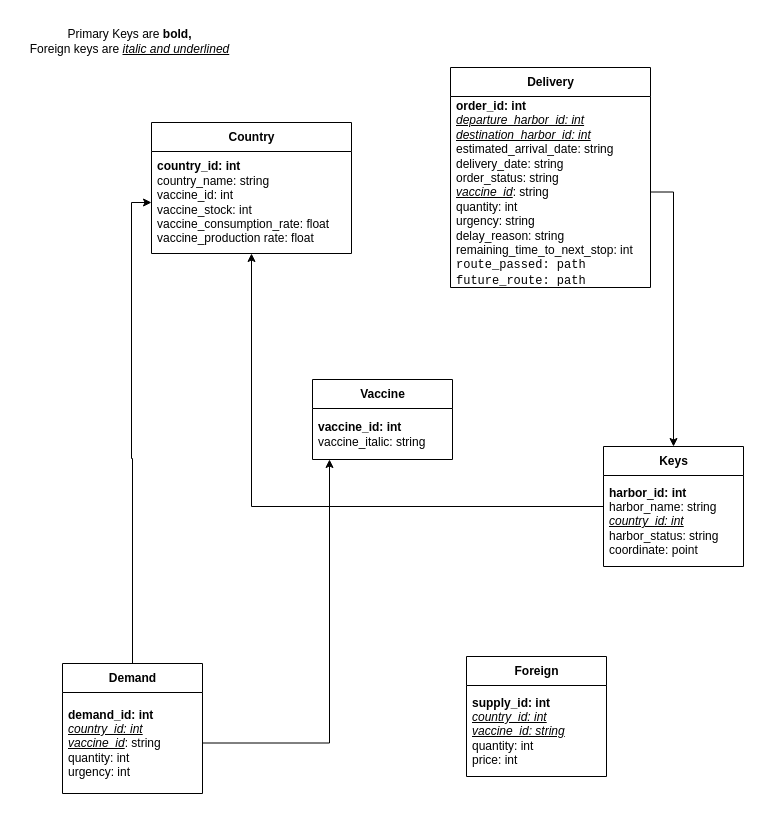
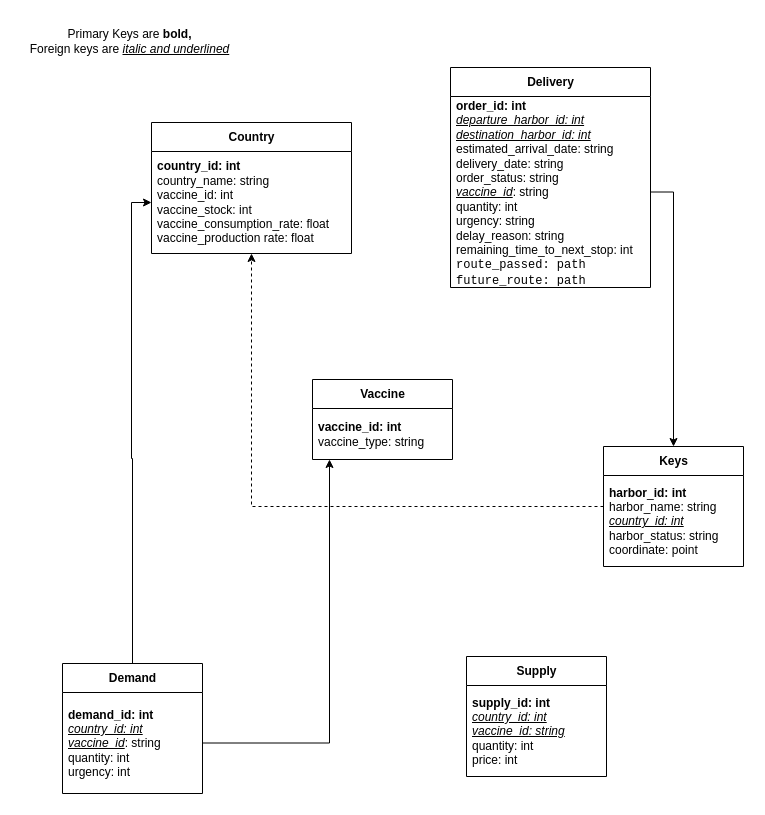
  <mxCell id="0" />
  <mxCell id="1" parent="0" />
  <mxCell id="2" value="Country" style="swimlane;fontStyle=1;align=center;verticalAlign=middle;childLayout=stackLayout;horizontal=1;startSize=29;horizontalStack=0;resizeParent=1;resizeParentMax=0;resizeLast=0;collapsible=0;marginBottom=0;html=1;" vertex="1" parent="1"><mxGeometry x="151" y="122" width="200" height="131" as="geometry" /></mxCell>
  <mxCell id="3" value="&lt;b&gt;country_id: int&lt;/b&gt;&lt;br style=&quot;padding: 0px; margin: 0px;&quot;&gt;country_name: string&lt;br&gt;vaccine_id: int&lt;br&gt;vaccine_stock: int&lt;br style=&quot;padding: 0px; margin: 0px;&quot;&gt;vaccine_consumption_rate: float&lt;br style=&quot;padding: 0px; margin: 0px;&quot;&gt;vaccine_production rate: float" style="text;html=1;strokeColor=none;fillColor=none;align=left;verticalAlign=middle;spacingLeft=4;spacingRight=4;overflow=hidden;rotatable=0;points=[[0,0.5],[1,0.5]];portConstraint=eastwest;" vertex="1" parent="2"><mxGeometry y="29" width="200" height="102" as="geometry" /></mxCell>
  <mxCell id="4" value="Delivery" style="swimlane;fontStyle=1;align=center;verticalAlign=middle;childLayout=stackLayout;horizontal=1;startSize=29;horizontalStack=0;resizeParent=1;resizeParentMax=0;resizeLast=0;collapsible=0;marginBottom=0;html=1;" vertex="1" parent="1"><mxGeometry x="450" y="67" width="200" height="220" as="geometry" /></mxCell>
  <mxCell id="5" value="&lt;b&gt;order_id: int&lt;/b&gt;&lt;br&gt;&lt;u&gt;&lt;i&gt;departure_harbor_id: int &lt;br&gt;destination_harbor_id: int &lt;br&gt;&lt;/i&gt;&lt;/u&gt;estimated_arrival_date: string &lt;br&gt;delivery_date: string &lt;br&gt;order_status: string&lt;br&gt;&lt;u&gt;&lt;i&gt;vaccine_id&lt;/i&gt;&lt;/u&gt;: string &lt;br&gt;quantity: int &lt;br&gt;urgency: string &lt;br&gt;delay_reason: string&lt;br&gt;remaining_time_to_next_stop: int&lt;br&gt;&lt;font face=&quot;Courier New&quot;&gt;route_passed: path &lt;br&gt;future_route: path&lt;/font&gt;" style="text;html=1;strokeColor=none;fillColor=none;align=left;verticalAlign=middle;spacingLeft=4;spacingRight=4;overflow=hidden;rotatable=0;points=[[0,0.5],[1,0.5]];portConstraint=eastwest;" vertex="1" parent="4"><mxGeometry y="29" width="200" height="191" as="geometry" /></mxCell>
  <mxCell id="6" style="edgeStyle=orthogonalEdgeStyle;rounded=0;orthogonalLoop=1;jettySize=auto;html=1;" edge="1" parent="1" source="7" target="3"><mxGeometry relative="1" as="geometry" /></mxCell>
  <mxCell id="7" value="Demand" style="swimlane;fontStyle=1;align=center;verticalAlign=middle;childLayout=stackLayout;horizontal=1;startSize=29;horizontalStack=0;resizeParent=1;resizeParentMax=0;resizeLast=0;collapsible=0;marginBottom=0;html=1;" vertex="1" parent="1"><mxGeometry x="62" y="663" width="140" height="130" as="geometry" /></mxCell>
  <mxCell id="8" value="&lt;b&gt;demand_id: int &lt;/b&gt;&lt;br&gt;&lt;u&gt;&lt;i&gt;country_id: int &lt;/i&gt;&lt;/u&gt;&lt;br&gt;&lt;u&gt;&lt;i&gt;vaccine_id&lt;/i&gt;&lt;/u&gt;: string &lt;br&gt;quantity: int &lt;br&gt;urgency: int" style="text;html=1;strokeColor=none;fillColor=none;align=left;verticalAlign=middle;spacingLeft=4;spacingRight=4;overflow=hidden;rotatable=0;points=[[0,0.5],[1,0.5]];portConstraint=eastwest;" vertex="1" parent="7"><mxGeometry y="29" width="140" height="101" as="geometry" /></mxCell>
  <mxCell id="9" value="Vaccine" style="swimlane;fontStyle=1;align=center;verticalAlign=middle;childLayout=stackLayout;horizontal=1;startSize=29;horizontalStack=0;resizeParent=1;resizeParentMax=0;resizeLast=0;collapsible=0;marginBottom=0;html=1;" vertex="1" parent="1"><mxGeometry x="312" y="379" width="140" height="80" as="geometry" /></mxCell>
- <mxCell id="10" value="&lt;b&gt;vaccine_id: int&lt;/b&gt;&lt;br&gt;vaccine_italic: string" style="text;html=1;strokeColor=none;fillColor=none;align=left;verticalAlign=middle;spacingLeft=4;spacingRight=4;overflow=hidden;rotatable=0;points=[[0,0.5],[1,0.5]];portConstraint=eastwest;" vertex="1" parent="9"><mxGeometry y="29" width="140" height="51" as="geometry" /></mxCell>
- <mxCell id="11" style="edgeStyle=orthogonalEdgeStyle;rounded=0;orthogonalLoop=1;jettySize=auto;html=1;" edge="1" parent="1" source="12" target="2"><mxGeometry relative="1" as="geometry"><mxPoint x="507" y="522" as="sourcePoint" /></mxGeometry></mxCell>
+ <mxCell id="10" value="&lt;b&gt;vaccine_id: int&lt;/b&gt;&lt;br&gt;vaccine_type: string" style="text;html=1;strokeColor=none;fillColor=none;align=left;verticalAlign=middle;spacingLeft=4;spacingRight=4;overflow=hidden;rotatable=0;points=[[0,0.5],[1,0.5]];portConstraint=eastwest;" vertex="1" parent="9"><mxGeometry y="29" width="140" height="51" as="geometry" /></mxCell>
+ <mxCell id="11" style="edgeStyle=orthogonalEdgeStyle;rounded=0;orthogonalLoop=1;jettySize=auto;html=1;dashed=1;" edge="1" parent="1" source="12" target="2"><mxGeometry relative="1" as="geometry"><mxPoint x="507" y="522" as="sourcePoint" /></mxGeometry></mxCell>
  <mxCell id="12" value="Keys" style="swimlane;fontStyle=1;align=center;verticalAlign=middle;childLayout=stackLayout;horizontal=1;startSize=29;horizontalStack=0;resizeParent=1;resizeParentMax=0;resizeLast=0;collapsible=0;marginBottom=0;html=1;" vertex="1" parent="1"><mxGeometry x="603" y="446" width="140" height="120" as="geometry" /></mxCell>
  <mxCell id="13" value="&lt;b&gt;harbor&lt;/b&gt;_&lt;b&gt;id: int &lt;/b&gt;&lt;br&gt;harbor_name: string &lt;br&gt;&lt;u&gt;&lt;i&gt;country_id: int &lt;/i&gt;&lt;/u&gt;&lt;br&gt;harbor_status: string&lt;br&gt;coordinate: point" style="text;html=1;strokeColor=none;fillColor=none;align=left;verticalAlign=middle;spacingLeft=4;spacingRight=4;overflow=hidden;rotatable=0;points=[[0,0.5],[1,0.5]];portConstraint=eastwest;" vertex="1" parent="12"><mxGeometry y="29" width="140" height="91" as="geometry" /></mxCell>
- <mxCell id="14" value="Foreign" style="swimlane;fontStyle=1;align=center;verticalAlign=middle;childLayout=stackLayout;horizontal=1;startSize=29;horizontalStack=0;resizeParent=1;resizeParentMax=0;resizeLast=0;collapsible=0;marginBottom=0;html=1;" vertex="1" parent="1"><mxGeometry x="466" y="656" width="140" height="120" as="geometry" /></mxCell>
+ <mxCell id="14" value="Supply" style="swimlane;fontStyle=1;align=center;verticalAlign=middle;childLayout=stackLayout;horizontal=1;startSize=29;horizontalStack=0;resizeParent=1;resizeParentMax=0;resizeLast=0;collapsible=0;marginBottom=0;html=1;" vertex="1" parent="1"><mxGeometry x="466" y="656" width="140" height="120" as="geometry" /></mxCell>
  <mxCell id="15" value="&lt;b&gt;supply_id: int &lt;/b&gt;&lt;br&gt;&lt;u&gt;&lt;i&gt;country_id: int &lt;/i&gt;&lt;/u&gt;&lt;br&gt;&lt;u&gt;&lt;i&gt;vaccine_id: string &lt;/i&gt;&lt;/u&gt;&lt;br&gt;quantity: int &lt;br&gt;price: int" style="text;html=1;strokeColor=none;fillColor=none;align=left;verticalAlign=middle;spacingLeft=4;spacingRight=4;overflow=hidden;rotatable=0;points=[[0,0.5],[1,0.5]];portConstraint=eastwest;" vertex="1" parent="14"><mxGeometry y="29" width="140" height="91" as="geometry" /></mxCell>
  <mxCell id="16" value="Primary Keys are &lt;b&gt;bold,&lt;/b&gt;&lt;br&gt;Foreign keys are &lt;u&gt;&lt;i&gt;italic and underlined&lt;/i&gt;&lt;/u&gt;" style="text;html=1;align=center;verticalAlign=middle;resizable=0;points=[];autosize=1;strokeColor=none;fillColor=none;" vertex="1" parent="1"><mxGeometry x="20" y="20" width="217" height="41" as="geometry" /></mxCell>
  <mxCell id="17" style="edgeStyle=orthogonalEdgeStyle;rounded=0;orthogonalLoop=1;jettySize=auto;html=1;" edge="1" parent="1" source="8" target="9"><mxGeometry relative="1" as="geometry"><Array as="points"><mxPoint x="329" y="742" /></Array></mxGeometry></mxCell>
  <mxCell id="18" style="edgeStyle=orthogonalEdgeStyle;rounded=0;orthogonalLoop=1;jettySize=auto;html=1;" edge="1" parent="1" source="5" target="12"><mxGeometry relative="1" as="geometry" /></mxCell>
